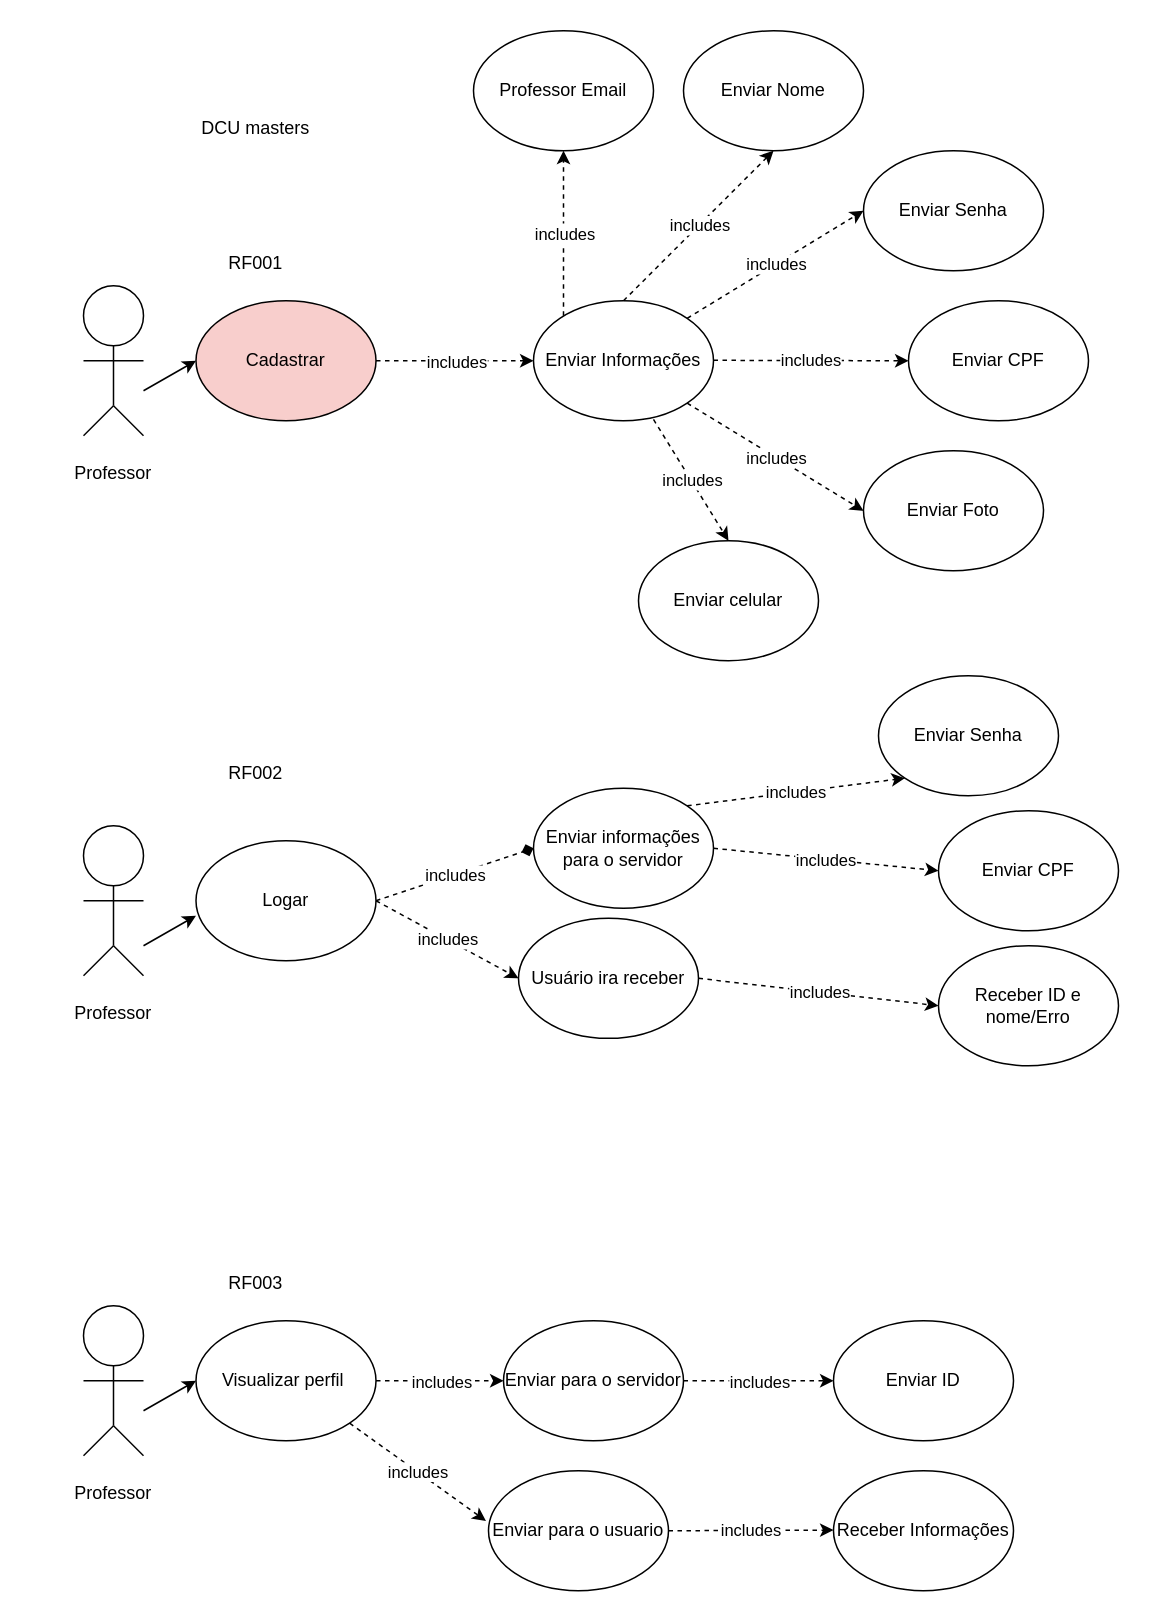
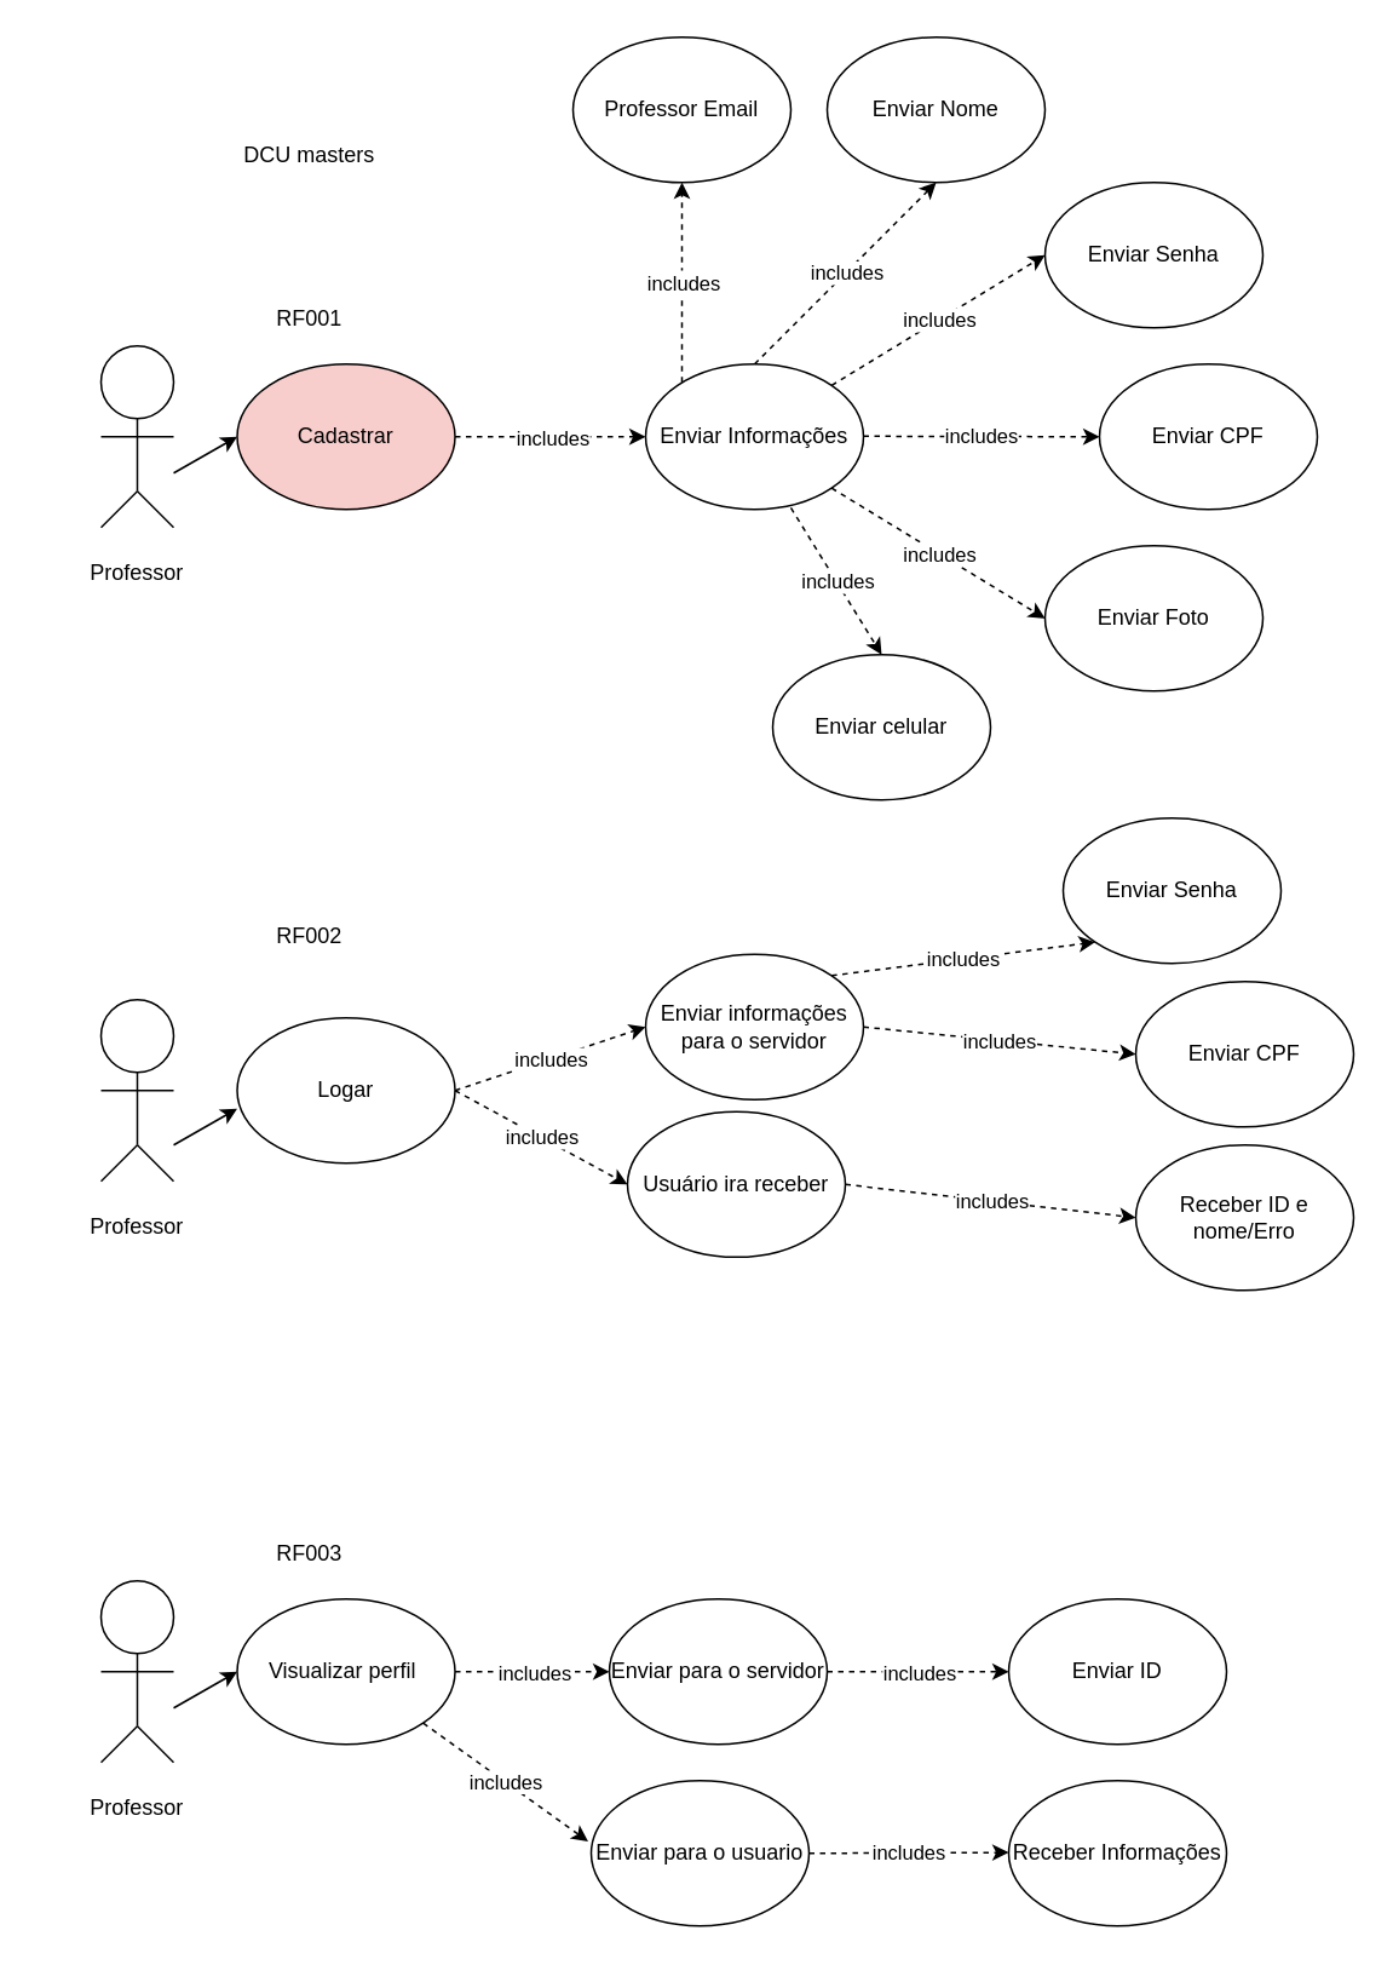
  <mxCell id="0" />
  <mxCell id="1" parent="0" />
  <mxCell id="2" value="" style="endArrow=none;html=1;rounded=0;" parent="1" target="3" edge="1"><mxGeometry width="50" height="50" relative="1" as="geometry"><mxPoint x="75" y="270" as="sourcePoint" /><mxPoint x="75" y="210" as="targetPoint" /></mxGeometry></mxCell>
  <mxCell id="3" value="" style="ellipse;whiteSpace=wrap;html=1;aspect=fixed;" parent="1" vertex="1"><mxGeometry x="55" y="190" width="40" height="40" as="geometry" /></mxCell>
  <mxCell id="4" value="" style="endArrow=none;html=1;rounded=0;" parent="1" edge="1"><mxGeometry width="50" height="50" relative="1" as="geometry"><mxPoint x="55" y="240" as="sourcePoint" /><mxPoint x="95" y="240" as="targetPoint" /><Array as="points"><mxPoint x="75" y="240" /></Array></mxGeometry></mxCell>
  <mxCell id="5" value="" style="endArrow=none;html=1;rounded=0;" parent="1" edge="1"><mxGeometry width="50" height="50" relative="1" as="geometry"><mxPoint x="55" y="290" as="sourcePoint" /><mxPoint x="75" y="270" as="targetPoint" /></mxGeometry></mxCell>
  <mxCell id="6" value="" style="endArrow=none;html=1;rounded=0;" parent="1" edge="1"><mxGeometry width="50" height="50" relative="1" as="geometry"><mxPoint x="75" y="270" as="sourcePoint" /><mxPoint x="95" y="290" as="targetPoint" /></mxGeometry></mxCell>
  <mxCell id="7" value="DCU masters" style="text;html=1;strokeColor=none;fillColor=none;align=center;verticalAlign=middle;whiteSpace=wrap;rounded=0;" parent="1" vertex="1"><mxGeometry x="105" y="70" width="130" height="30" as="geometry" /></mxCell>
  <mxCell id="8" value="Cadastrar" style="ellipse;whiteSpace=wrap;html=1;fillColor=#f8cecc;" parent="1" vertex="1"><mxGeometry x="130" y="200" width="120" height="80" as="geometry" /></mxCell>
  <mxCell id="9" value="Logar" style="ellipse;whiteSpace=wrap;html=1;" parent="1" vertex="1"><mxGeometry x="130" y="560" width="120" height="80" as="geometry" /></mxCell>
  <mxCell id="10" value="" style="endArrow=none;html=1;rounded=0;" parent="1" target="11" edge="1"><mxGeometry width="50" height="50" relative="1" as="geometry"><mxPoint x="75" y="630" as="sourcePoint" /><mxPoint x="75" y="570" as="targetPoint" /></mxGeometry></mxCell>
  <mxCell id="11" value="" style="ellipse;whiteSpace=wrap;html=1;aspect=fixed;" parent="1" vertex="1"><mxGeometry x="55" y="550" width="40" height="40" as="geometry" /></mxCell>
  <mxCell id="12" value="" style="endArrow=none;html=1;rounded=0;" parent="1" edge="1"><mxGeometry width="50" height="50" relative="1" as="geometry"><mxPoint x="55" y="600" as="sourcePoint" /><mxPoint x="95" y="600" as="targetPoint" /><Array as="points"><mxPoint x="75" y="600" /></Array></mxGeometry></mxCell>
  <mxCell id="13" value="" style="endArrow=none;html=1;rounded=0;" parent="1" edge="1"><mxGeometry width="50" height="50" relative="1" as="geometry"><mxPoint x="55" y="650" as="sourcePoint" /><mxPoint x="75" y="630" as="targetPoint" /></mxGeometry></mxCell>
  <mxCell id="14" value="" style="endArrow=none;html=1;rounded=0;" parent="1" edge="1"><mxGeometry width="50" height="50" relative="1" as="geometry"><mxPoint x="75" y="630" as="sourcePoint" /><mxPoint x="95" y="650" as="targetPoint" /></mxGeometry></mxCell>
  <mxCell id="15" value="Visualizar perfil&amp;nbsp;" style="ellipse;whiteSpace=wrap;html=1;" parent="1" vertex="1"><mxGeometry x="130" y="880" width="120" height="80" as="geometry" /></mxCell>
  <mxCell id="16" value="" style="endArrow=none;html=1;rounded=0;" parent="1" target="17" edge="1"><mxGeometry width="50" height="50" relative="1" as="geometry"><mxPoint x="75" y="950" as="sourcePoint" /><mxPoint x="75" y="890" as="targetPoint" /></mxGeometry></mxCell>
  <mxCell id="17" value="" style="ellipse;whiteSpace=wrap;html=1;aspect=fixed;" parent="1" vertex="1"><mxGeometry x="55" y="870" width="40" height="40" as="geometry" /></mxCell>
  <mxCell id="18" value="" style="endArrow=none;html=1;rounded=0;" parent="1" edge="1"><mxGeometry width="50" height="50" relative="1" as="geometry"><mxPoint x="55" y="920" as="sourcePoint" /><mxPoint x="95" y="920" as="targetPoint" /><Array as="points"><mxPoint x="75" y="920" /></Array></mxGeometry></mxCell>
  <mxCell id="19" value="" style="endArrow=none;html=1;rounded=0;" parent="1" edge="1"><mxGeometry width="50" height="50" relative="1" as="geometry"><mxPoint x="55" y="970" as="sourcePoint" /><mxPoint x="75" y="950" as="targetPoint" /></mxGeometry></mxCell>
  <mxCell id="20" value="" style="endArrow=none;html=1;rounded=0;" parent="1" edge="1"><mxGeometry width="50" height="50" relative="1" as="geometry"><mxPoint x="75" y="950" as="sourcePoint" /><mxPoint x="95" y="970" as="targetPoint" /></mxGeometry></mxCell>
  <mxCell id="21" value="Professor" style="text;html=1;strokeColor=none;fillColor=none;align=center;verticalAlign=middle;whiteSpace=wrap;rounded=0;" parent="1" vertex="1"><mxGeometry x="20" y="660" width="110" height="30" as="geometry" /></mxCell>
  <mxCell id="22" value="Professor" style="text;html=1;strokeColor=none;fillColor=none;align=center;verticalAlign=middle;whiteSpace=wrap;rounded=0;" parent="1" vertex="1"><mxGeometry x="20" y="980" width="110" height="30" as="geometry" /></mxCell>
  <mxCell id="23" value="Professor" style="text;html=1;strokeColor=none;fillColor=none;align=center;verticalAlign=middle;whiteSpace=wrap;rounded=0;" parent="1" vertex="1"><mxGeometry x="20" y="300" width="110" height="30" as="geometry" /></mxCell>
  <mxCell id="24" value="i" style="endArrow=classic;html=1;rounded=0;dashed=1;exitX=1;exitY=0.5;exitDx=0;exitDy=0;" parent="1" source="8" edge="1"><mxGeometry relative="1" as="geometry"><mxPoint x="265" y="240" as="sourcePoint" /><mxPoint x="355" y="240" as="targetPoint" /></mxGeometry></mxCell>
  <mxCell id="25" value="includes" style="edgeLabel;resizable=0;html=1;align=center;verticalAlign=middle;" parent="24" connectable="0" vertex="1"><mxGeometry relative="1" as="geometry" /></mxCell>
  <mxCell id="26" value="Enviar Informações" style="ellipse;whiteSpace=wrap;html=1;" parent="1" vertex="1"><mxGeometry x="355" y="200" width="120" height="80" as="geometry" /></mxCell>
  <mxCell id="27" value="i" style="endArrow=classic;html=1;rounded=0;dashed=1;" parent="1" edge="1"><mxGeometry relative="1" as="geometry"><mxPoint x="475" y="239.71" as="sourcePoint" /><mxPoint x="605" y="240" as="targetPoint" /></mxGeometry></mxCell>
  <mxCell id="28" value="includes" style="edgeLabel;resizable=0;html=1;align=center;verticalAlign=middle;" parent="27" connectable="0" vertex="1"><mxGeometry relative="1" as="geometry" /></mxCell>
  <mxCell id="29" value="Enviar CPF" style="ellipse;whiteSpace=wrap;html=1;" parent="1" vertex="1"><mxGeometry x="605" y="200" width="120" height="80" as="geometry" /></mxCell>
  <mxCell id="30" value="" style="endArrow=classic;html=1;rounded=0;entryX=0;entryY=0.5;entryDx=0;entryDy=0;" parent="1" target="8" edge="1"><mxGeometry width="50" height="50" relative="1" as="geometry"><mxPoint x="95" y="260" as="sourcePoint" /><mxPoint x="145" y="240" as="targetPoint" /></mxGeometry></mxCell>
  <mxCell id="31" value="Enviar Senha" style="ellipse;whiteSpace=wrap;html=1;" parent="1" vertex="1"><mxGeometry x="575" y="100" width="120" height="80" as="geometry" /></mxCell>
  <mxCell id="32" value="i" style="endArrow=classic;html=1;rounded=0;dashed=1;entryX=0;entryY=0.5;entryDx=0;entryDy=0;exitX=1;exitY=0;exitDx=0;exitDy=0;" parent="1" source="26" target="31" edge="1"><mxGeometry relative="1" as="geometry"><mxPoint x="440" y="199.17" as="sourcePoint" /><mxPoint x="570" y="199.46" as="targetPoint" /></mxGeometry></mxCell>
  <mxCell id="33" value="includes" style="edgeLabel;resizable=0;html=1;align=center;verticalAlign=middle;" parent="32" connectable="0" vertex="1"><mxGeometry relative="1" as="geometry" /></mxCell>
  <mxCell id="34" value="Enviar Foto" style="ellipse;whiteSpace=wrap;html=1;" parent="1" vertex="1"><mxGeometry x="575" y="300" width="120" height="80" as="geometry" /></mxCell>
  <mxCell id="35" value="" style="endArrow=classic;html=1;rounded=0;entryX=0;entryY=0.5;entryDx=0;entryDy=0;" parent="1" edge="1"><mxGeometry width="50" height="50" relative="1" as="geometry"><mxPoint x="95" y="630" as="sourcePoint" /><mxPoint x="130" y="610" as="targetPoint" /></mxGeometry></mxCell>
  <mxCell id="36" value="" style="endArrow=classic;html=1;rounded=0;entryX=0;entryY=0.5;entryDx=0;entryDy=0;" parent="1" edge="1"><mxGeometry width="50" height="50" relative="1" as="geometry"><mxPoint x="95" y="940" as="sourcePoint" /><mxPoint x="130" y="920" as="targetPoint" /></mxGeometry></mxCell>
  <mxCell id="37" value="Enviar Nome" style="ellipse;whiteSpace=wrap;html=1;" parent="1" vertex="1"><mxGeometry x="455" width="120" height="80" as="geometry" y="20" /></mxCell>
  <mxCell id="38" value="i" style="endArrow=classic;html=1;rounded=0;dashed=1;entryX=0.5;entryY=1;entryDx=0;entryDy=0;" parent="1" target="37" edge="1"><mxGeometry relative="1" as="geometry"><mxPoint x="415" y="200" as="sourcePoint" /><mxPoint x="522.57" y="128.28" as="targetPoint" /></mxGeometry></mxCell>
  <mxCell id="39" value="includes" style="edgeLabel;resizable=0;html=1;align=center;verticalAlign=middle;" parent="38" connectable="0" vertex="1"><mxGeometry relative="1" as="geometry" /></mxCell>
  <mxCell id="40" value="Enviar informações para o servidor" style="ellipse;whiteSpace=wrap;html=1;" parent="1" vertex="1"><mxGeometry x="355" y="525" width="120" height="80" as="geometry" /></mxCell>
- <mxCell id="41" value="i" style="endArrow=diamond;html=1;rounded=0;dashed=1;exitX=1;exitY=0.5;exitDx=0;exitDy=0;entryX=0;entryY=0.5;entryDx=0;entryDy=0;" parent="1" source="9" target="40" edge="1"><mxGeometry relative="1" as="geometry"><mxPoint x="265" y="604" as="sourcePoint" /><mxPoint x="345" y="604" as="targetPoint" /></mxGeometry></mxCell>
+ <mxCell id="41" value="i" style="endArrow=classic;html=1;rounded=0;dashed=1;exitX=1;exitY=0.5;exitDx=0;exitDy=0;entryX=0;entryY=0.5;entryDx=0;entryDy=0;" parent="1" source="9" target="40" edge="1"><mxGeometry relative="1" as="geometry"><mxPoint x="265" y="604" as="sourcePoint" /><mxPoint x="345" y="604" as="targetPoint" /></mxGeometry></mxCell>
  <mxCell id="42" value="includes" style="edgeLabel;resizable=0;html=1;align=center;verticalAlign=middle;" parent="41" connectable="0" vertex="1"><mxGeometry relative="1" as="geometry" /></mxCell>
  <mxCell id="43" value="i" style="endArrow=classic;html=1;rounded=0;dashed=1;exitX=1;exitY=0.5;exitDx=0;exitDy=0;entryX=0;entryY=0.5;entryDx=0;entryDy=0;" parent="1" source="40" target="45" edge="1"><mxGeometry relative="1" as="geometry"><mxPoint x="475" y="599.63" as="sourcePoint" /><mxPoint x="605" y="599.92" as="targetPoint" /></mxGeometry></mxCell>
  <mxCell id="44" value="includes" style="edgeLabel;resizable=0;html=1;align=center;verticalAlign=middle;" parent="43" connectable="0" vertex="1"><mxGeometry relative="1" as="geometry" /></mxCell>
  <mxCell id="45" value="Enviar CPF" style="ellipse;whiteSpace=wrap;html=1;" parent="1" vertex="1"><mxGeometry x="625" y="540" width="120" height="80" as="geometry" /></mxCell>
  <mxCell id="46" value="Enviar Senha" style="ellipse;whiteSpace=wrap;html=1;" parent="1" vertex="1"><mxGeometry x="585" y="450" width="120" height="80" as="geometry" /></mxCell>
  <mxCell id="47" value="i" style="endArrow=classic;html=1;rounded=0;dashed=1;entryX=0;entryY=1;entryDx=0;entryDy=0;exitX=1;exitY=0;exitDx=0;exitDy=0;" parent="1" source="40" target="46" edge="1"><mxGeometry relative="1" as="geometry"><mxPoint x="465" y="580" as="sourcePoint" /><mxPoint x="595" y="580.29" as="targetPoint" /></mxGeometry></mxCell>
  <mxCell id="48" value="includes" style="edgeLabel;resizable=0;html=1;align=center;verticalAlign=middle;" parent="47" connectable="0" vertex="1"><mxGeometry relative="1" as="geometry" /></mxCell>
  <mxCell id="49" value="Usuário ira receber" style="ellipse;whiteSpace=wrap;html=1;" parent="1" vertex="1"><mxGeometry x="345" y="611.72" width="120" height="80" as="geometry" /></mxCell>
  <mxCell id="50" value="i" style="endArrow=classic;html=1;rounded=0;dashed=1;exitX=1;exitY=0.5;exitDx=0;exitDy=0;entryX=0;entryY=0.5;entryDx=0;entryDy=0;" parent="1" source="49" target="54" edge="1"><mxGeometry relative="1" as="geometry"><mxPoint x="465" y="686.35" as="sourcePoint" /><mxPoint x="615" y="640" as="targetPoint" /></mxGeometry></mxCell>
  <mxCell id="51" value="includes" style="edgeLabel;resizable=0;html=1;align=center;verticalAlign=middle;" parent="50" connectable="0" vertex="1"><mxGeometry relative="1" as="geometry" /></mxCell>
  <mxCell id="52" value="i" style="endArrow=classic;html=1;rounded=0;dashed=1;exitX=1;exitY=0.5;exitDx=0;exitDy=0;entryX=0;entryY=0.5;entryDx=0;entryDy=0;" parent="1" source="9" target="49" edge="1"><mxGeometry relative="1" as="geometry"><mxPoint x="250" y="617.5" as="sourcePoint" /><mxPoint x="355" y="582.5" as="targetPoint" /></mxGeometry></mxCell>
  <mxCell id="53" value="includes" style="edgeLabel;resizable=0;html=1;align=center;verticalAlign=middle;" parent="52" connectable="0" vertex="1"><mxGeometry relative="1" as="geometry" /></mxCell>
  <mxCell id="54" value="Receber ID e nome/Erro" style="ellipse;whiteSpace=wrap;html=1;" parent="1" vertex="1"><mxGeometry x="625" y="630" width="120" height="80" as="geometry" /></mxCell>
  <mxCell id="55" value="Enviar para o servidor" style="ellipse;whiteSpace=wrap;html=1;" parent="1" vertex="1"><mxGeometry x="335" y="880" width="120" height="80" as="geometry" /></mxCell>
  <mxCell id="56" value="i" style="endArrow=classic;html=1;rounded=0;dashed=1;exitX=1;exitY=0.5;exitDx=0;exitDy=0;entryX=0;entryY=0.5;entryDx=0;entryDy=0;" parent="1" target="55" edge="1"><mxGeometry relative="1" as="geometry"><mxPoint x="250" y="920" as="sourcePoint" /><mxPoint x="345" y="971.72" as="targetPoint" /></mxGeometry></mxCell>
  <mxCell id="57" value="includes" style="edgeLabel;resizable=0;html=1;align=center;verticalAlign=middle;" parent="56" connectable="0" vertex="1"><mxGeometry relative="1" as="geometry" /></mxCell>
  <mxCell id="58" value="Enviar ID" style="ellipse;whiteSpace=wrap;html=1;" parent="1" vertex="1"><mxGeometry x="555" y="880" width="120" height="80" as="geometry" /></mxCell>
  <mxCell id="59" value="i" style="endArrow=classic;html=1;rounded=0;dashed=1;exitX=1;exitY=0.5;exitDx=0;exitDy=0;entryX=0;entryY=0.5;entryDx=0;entryDy=0;" parent="1" target="58" edge="1"><mxGeometry relative="1" as="geometry"><mxPoint x="455" y="920" as="sourcePoint" /><mxPoint x="615" y="938.28" as="targetPoint" /></mxGeometry></mxCell>
  <mxCell id="60" value="includes" style="edgeLabel;resizable=0;html=1;align=center;verticalAlign=middle;" parent="59" connectable="0" vertex="1"><mxGeometry relative="1" as="geometry" /></mxCell>
  <mxCell id="61" value="Enviar para o usuario" style="ellipse;whiteSpace=wrap;html=1;" parent="1" vertex="1"><mxGeometry x="325" y="980" width="120" height="80" as="geometry" /></mxCell>
  <mxCell id="62" value="Receber Informações" style="ellipse;whiteSpace=wrap;html=1;" parent="1" vertex="1"><mxGeometry x="555" y="980" width="120" height="80" as="geometry" /></mxCell>
  <mxCell id="63" value="i" style="endArrow=classic;html=1;rounded=0;dashed=1;exitX=1;exitY=0.5;exitDx=0;exitDy=0;entryX=0;entryY=0.5;entryDx=0;entryDy=0;" parent="1" source="61" edge="1"><mxGeometry relative="1" as="geometry"><mxPoint x="455" y="1019.57" as="sourcePoint" /><mxPoint x="555" y="1019.57" as="targetPoint" /></mxGeometry></mxCell>
  <mxCell id="64" value="includes" style="edgeLabel;resizable=0;html=1;align=center;verticalAlign=middle;" parent="63" connectable="0" vertex="1"><mxGeometry relative="1" as="geometry" /></mxCell>
  <mxCell id="65" value="i" style="endArrow=classic;html=1;rounded=0;dashed=1;exitX=1;exitY=1;exitDx=0;exitDy=0;entryX=-0.014;entryY=0.418;entryDx=0;entryDy=0;entryPerimeter=0;" parent="1" source="15" target="61" edge="1"><mxGeometry relative="1" as="geometry"><mxPoint x="235" y="950.43" as="sourcePoint" /><mxPoint x="345" y="950" as="targetPoint" /></mxGeometry></mxCell>
  <mxCell id="66" value="includes" style="edgeLabel;resizable=0;html=1;align=center;verticalAlign=middle;" parent="65" connectable="0" vertex="1"><mxGeometry relative="1" as="geometry" /></mxCell>
  <mxCell id="67" value="i" style="endArrow=classic;html=1;rounded=0;dashed=1;entryX=0;entryY=0.5;entryDx=0;entryDy=0;exitX=1;exitY=1;exitDx=0;exitDy=0;" parent="1" source="26" target="34" edge="1"><mxGeometry relative="1" as="geometry"><mxPoint x="450" y="279" as="sourcePoint" /><mxPoint x="580" y="279.29" as="targetPoint" /></mxGeometry></mxCell>
  <mxCell id="68" value="includes" style="edgeLabel;resizable=0;html=1;align=center;verticalAlign=middle;" parent="67" connectable="0" vertex="1"><mxGeometry relative="1" as="geometry" /></mxCell>
  <mxCell id="69" value="Professor Email" style="ellipse;whiteSpace=wrap;html=1;" parent="1" vertex="1"><mxGeometry x="315" width="120" height="80" as="geometry" y="20" /></mxCell>
  <mxCell id="70" value="i" style="endArrow=classic;html=1;rounded=0;dashed=1;entryX=0.5;entryY=1;entryDx=0;entryDy=0;" parent="1" target="69" edge="1"><mxGeometry relative="1" as="geometry"><mxPoint x="375" y="210" as="sourcePoint" /><mxPoint x="475" y="110" as="targetPoint" /></mxGeometry></mxCell>
  <mxCell id="71" value="includes" style="edgeLabel;resizable=0;html=1;align=center;verticalAlign=middle;" parent="70" connectable="0" vertex="1"><mxGeometry relative="1" as="geometry" /></mxCell>
  <mxCell id="72" value="Enviar celular" style="ellipse;whiteSpace=wrap;html=1;" parent="1" vertex="1"><mxGeometry x="425" y="360" width="120" height="80" as="geometry" /></mxCell>
  <mxCell id="73" value="i" style="endArrow=classic;html=1;rounded=0;dashed=1;entryX=0.5;entryY=0;entryDx=0;entryDy=0;exitX=1;exitY=1;exitDx=0;exitDy=0;" parent="1" target="72" edge="1"><mxGeometry relative="1" as="geometry"><mxPoint x="434.996" y="279.144" as="sourcePoint" /><mxPoint x="552.57" y="350.86" as="targetPoint" /></mxGeometry></mxCell>
  <mxCell id="74" value="includes" style="edgeLabel;resizable=0;html=1;align=center;verticalAlign=middle;" parent="73" connectable="0" vertex="1"><mxGeometry relative="1" as="geometry" /></mxCell>
  <mxCell id="75" value="RF001" style="text;html=1;strokeColor=none;fillColor=none;align=center;verticalAlign=middle;whiteSpace=wrap;rounded=0;" vertex="1" parent="1"><mxGeometry x="140" y="160" width="60" height="30" as="geometry" /></mxCell>
  <mxCell id="76" value="RF002" style="text;html=1;strokeColor=none;fillColor=none;align=center;verticalAlign=middle;whiteSpace=wrap;rounded=0;" vertex="1" parent="1"><mxGeometry x="140" y="500" width="60" height="30" as="geometry" /></mxCell>
  <mxCell id="77" value="RF003" style="text;html=1;strokeColor=none;fillColor=none;align=center;verticalAlign=middle;whiteSpace=wrap;rounded=0;" vertex="1" parent="1"><mxGeometry x="140" y="840" width="60" height="30" as="geometry" /></mxCell>
